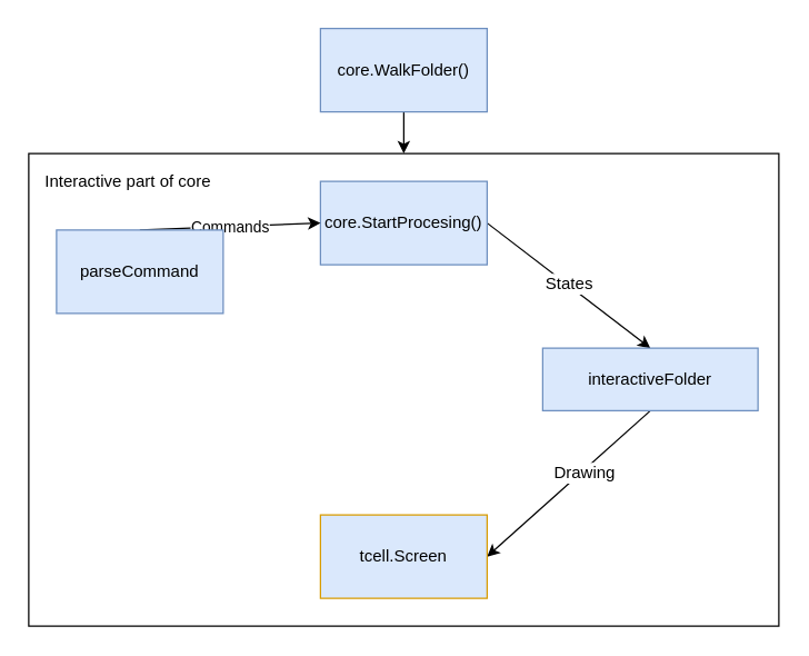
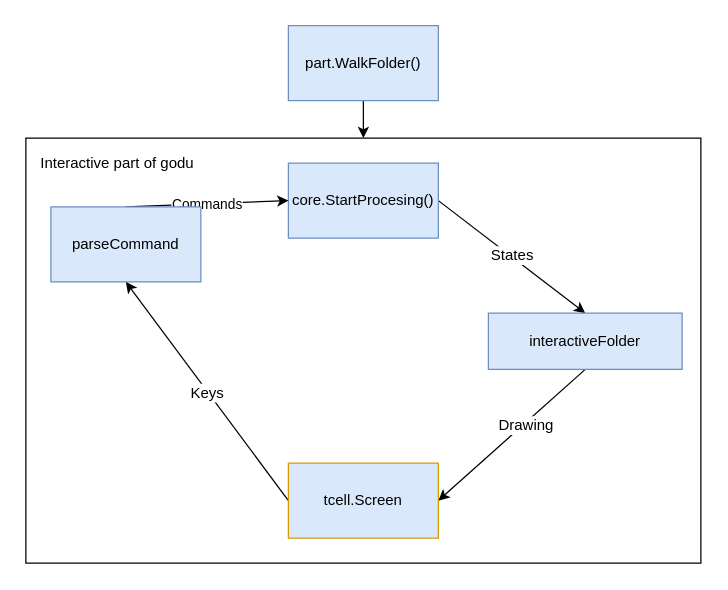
  <mxCell id="0" />
  <mxCell id="1" parent="0" />
  <mxCell id="2" value="" style="rounded=0;whiteSpace=wrap;html=1;fillColor=none;" vertex="1" parent="1"><mxGeometry x="20" y="110" width="540" height="340" as="geometry" /></mxCell>
  <mxCell id="3" style="edgeStyle=none;rounded=0;orthogonalLoop=1;jettySize=auto;html=1;exitX=0.5;exitY=1;exitDx=0;exitDy=0;entryX=0.5;entryY=0;entryDx=0;entryDy=0;strokeColor=#000000;" edge="1" parent="1" source="4" target="2"><mxGeometry relative="1" as="geometry" /></mxCell>
- <mxCell id="4" value="core.WalkFolder()" style="rounded=0;whiteSpace=wrap;html=1;fillColor=#dae8fc;strokeColor=#6c8ebf;" vertex="1" parent="1"><mxGeometry x="230" y="20" width="120" height="60" as="geometry" /></mxCell>
+ <mxCell id="4" value="part.WalkFolder()" style="rounded=0;whiteSpace=wrap;html=1;fillColor=#dae8fc;strokeColor=#6c8ebf;" vertex="1" parent="1"><mxGeometry x="230" y="20" width="120" height="60" as="geometry" /></mxCell>
  <mxCell id="5" style="orthogonalLoop=1;jettySize=auto;html=1;exitX=1;exitY=0.5;exitDx=0;exitDy=0;entryX=0.5;entryY=0;entryDx=0;entryDy=0;rounded=0;strokeColor=#000000;" edge="1" parent="1" source="7" target="10"><mxGeometry relative="1" as="geometry" /></mxCell>
  <mxCell id="6" value="States" style="text;html=1;resizable=0;points=[];align=center;verticalAlign=middle;labelBackgroundColor=#ffffff;" vertex="1" connectable="0" parent="5"><mxGeometry x="-0.02" y="1" relative="1" as="geometry"><mxPoint as="offset" /></mxGeometry></mxCell>
  <mxCell id="7" value="core.StartProcesing()" style="rounded=0;whiteSpace=wrap;html=1;fillColor=#dae8fc;strokeColor=#6c8ebf;" vertex="1" parent="1"><mxGeometry x="230" y="130" width="120" height="60" as="geometry" /></mxCell>
  <mxCell id="8" style="edgeStyle=none;rounded=0;orthogonalLoop=1;jettySize=auto;html=1;exitX=0.5;exitY=1;exitDx=0;exitDy=0;entryX=1;entryY=0.5;entryDx=0;entryDy=0;strokeColor=#000000;" edge="1" parent="1" source="10" target="15"><mxGeometry relative="1" as="geometry" /></mxCell>
  <mxCell id="9" value="Drawing" style="text;html=1;resizable=0;points=[];align=center;verticalAlign=middle;labelBackgroundColor=#ffffff;" vertex="1" connectable="0" parent="8"><mxGeometry x="-0.169" y="1" relative="1" as="geometry"><mxPoint as="offset" /></mxGeometry></mxCell>
  <mxCell id="10" value="interactiveFolder" style="rounded=0;whiteSpace=wrap;html=1;fillColor=#dae8fc;strokeColor=#6c8ebf;" vertex="1" parent="1"><mxGeometry x="390" y="250" width="155" height="45" as="geometry" /></mxCell>
  <mxCell id="11" value="Commands" style="edgeStyle=none;rounded=0;orthogonalLoop=1;jettySize=auto;html=1;exitX=0.5;exitY=0;exitDx=0;exitDy=0;entryX=0;entryY=0.5;entryDx=0;entryDy=0;strokeColor=#000000;" edge="1" parent="1" source="12" target="7"><mxGeometry relative="1" as="geometry" /></mxCell>
  <mxCell id="12" value="parseCommand" style="rounded=0;whiteSpace=wrap;html=1;fillColor=#dae8fc;strokeColor=#6c8ebf;" vertex="1" parent="1"><mxGeometry x="40" y="165" width="120" height="60" as="geometry" /></mxCell>
+ <mxCell id="13" style="edgeStyle=none;rounded=0;orthogonalLoop=1;jettySize=auto;html=1;exitX=0;exitY=0.5;exitDx=0;exitDy=0;entryX=0.5;entryY=1;entryDx=0;entryDy=0;strokeColor=#000000;" edge="1" parent="1" source="15" target="12"><mxGeometry relative="1" as="geometry" /></mxCell>
+ <mxCell id="14" value="Keys" style="text;html=1;resizable=0;points=[];align=center;verticalAlign=middle;labelBackgroundColor=#ffffff;" vertex="1" connectable="0" parent="13"><mxGeometry x="-0.01" y="1" relative="1" as="geometry"><mxPoint as="offset" /></mxGeometry></mxCell>
  <mxCell id="15" value="tcell.Screen" style="rounded=0;whiteSpace=wrap;html=1;fillColor=#dae8fc;strokeColor=#d79b00;" vertex="1" parent="1"><mxGeometry x="230" y="370" width="120" height="60" as="geometry" /></mxCell>
- <mxCell id="16" value="Interactive part of core" style="text;html=1;resizable=0;points=[];autosize=1;align=left;verticalAlign=top;spacingTop=-4;" vertex="1" parent="1"><mxGeometry x="30" y="120" width="140" height="20" as="geometry" /></mxCell>
+ <mxCell id="16" value="Interactive part of godu" style="text;html=1;resizable=0;points=[];autosize=1;align=left;verticalAlign=top;spacingTop=-4;" vertex="1" parent="1"><mxGeometry x="30" y="120" width="140" height="20" as="geometry" /></mxCell>
